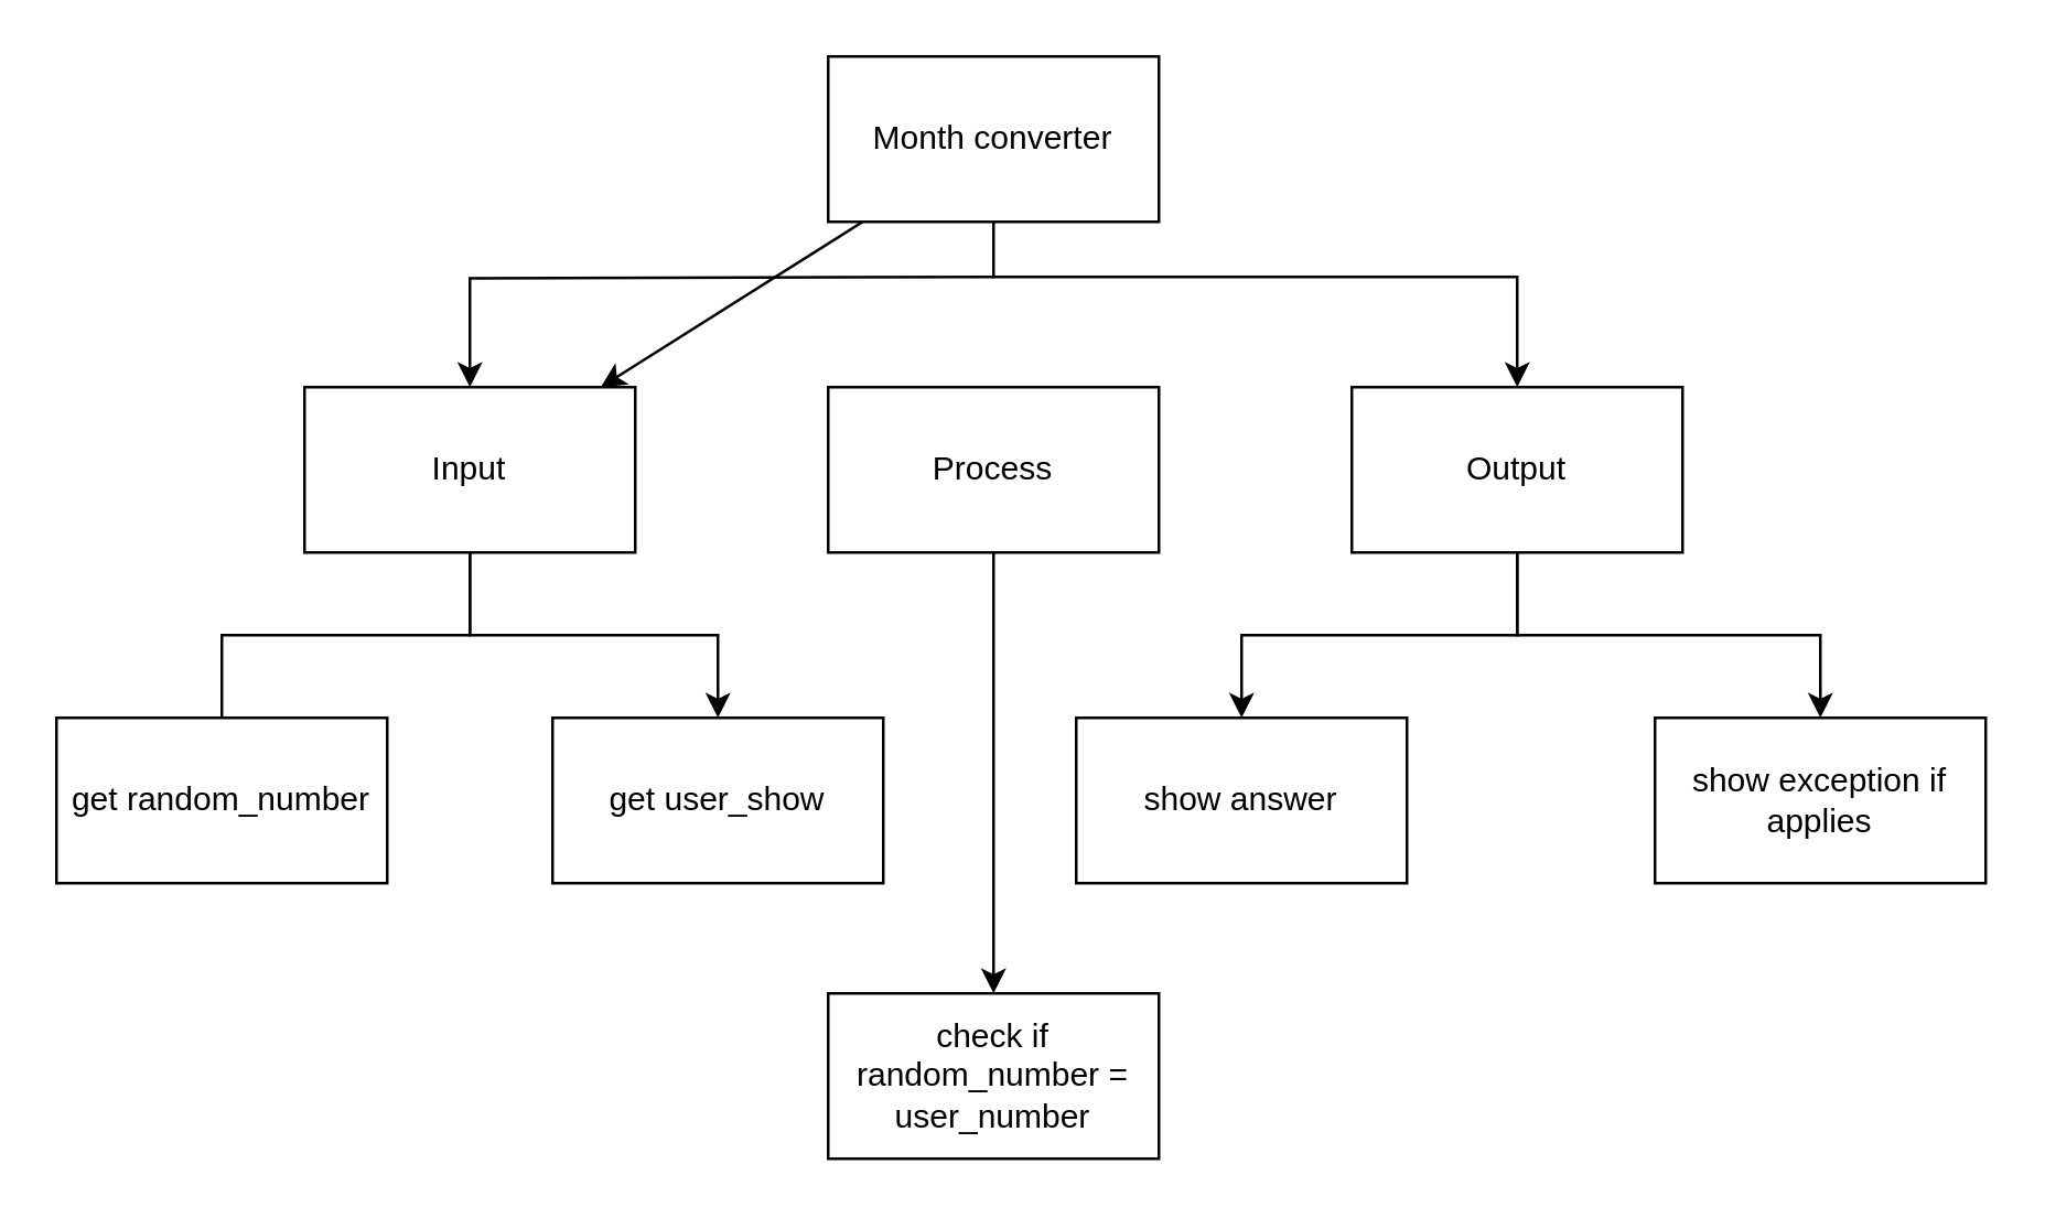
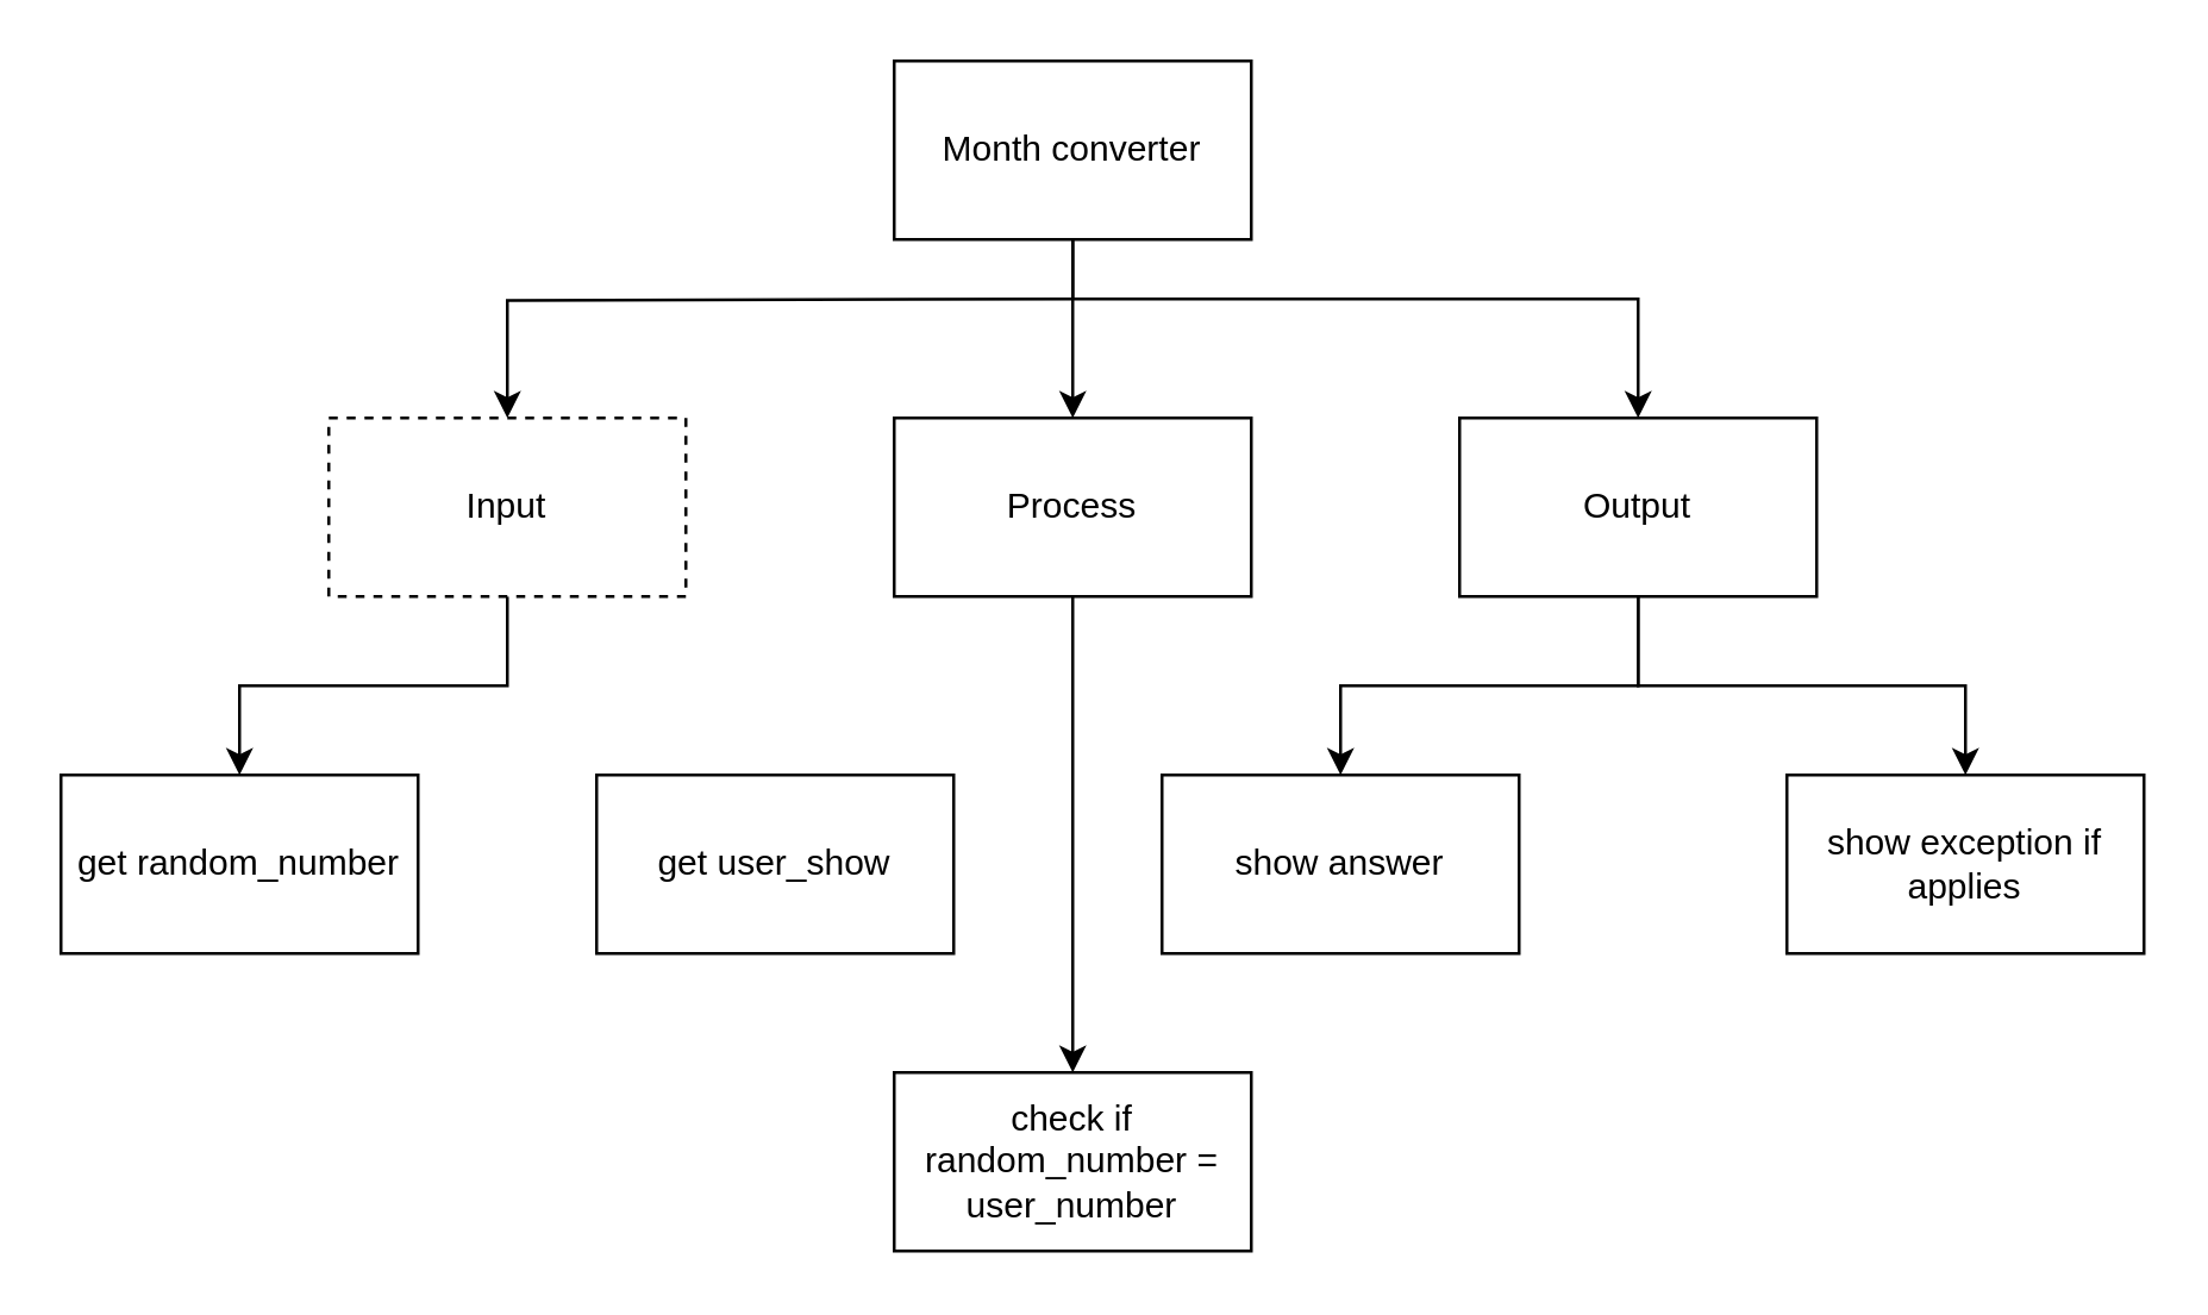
  <mxCell id="0" />
  <mxCell id="1" parent="0" />
- <mxCell id="2" style="edgeStyle=none;html=1;" parent="1" source="5" target="10" edge="1"><mxGeometry relative="1" as="geometry" /></mxCell>
+ <mxCell id="2" style="edgeStyle=none;html=1;" parent="1" source="5" target="7" edge="1"><mxGeometry relative="1" as="geometry" /></mxCell>
  <mxCell id="3" style="edgeStyle=orthogonalEdgeStyle;html=1;entryX=0.5;entryY=0;entryDx=0;entryDy=0;rounded=0;" parent="1" target="10" edge="1"><mxGeometry relative="1" as="geometry"><mxPoint x="360" y="100" as="sourcePoint" /></mxGeometry></mxCell>
  <mxCell id="4" style="edgeStyle=orthogonalEdgeStyle;rounded=0;html=1;" parent="1" source="5" target="13" edge="1"><mxGeometry relative="1" as="geometry"><Array as="points"><mxPoint x="360" y="100" /><mxPoint x="550" y="100" /></Array></mxGeometry></mxCell>
  <mxCell id="5" value="Month converter" style="rounded=0;whiteSpace=wrap;html=1;" parent="1" vertex="1"><mxGeometry x="300" y="20" width="120" height="60" as="geometry" /></mxCell>
  <mxCell id="6" style="edgeStyle=none;html=1;entryX=0.5;entryY=0;entryDx=0;entryDy=0;" parent="1" source="7" target="16" edge="1"><mxGeometry relative="1" as="geometry" /></mxCell>
  <mxCell id="7" value="Process" style="rounded=0;whiteSpace=wrap;html=1;" parent="1" vertex="1"><mxGeometry x="300" y="140" width="120" height="60" as="geometry" /></mxCell>
- <mxCell id="8" style="edgeStyle=orthogonalEdgeStyle;rounded=0;html=1;endArrow=none;" parent="1" source="10" target="14" edge="1"><mxGeometry relative="1" as="geometry" /></mxCell>
- <mxCell id="9" style="edgeStyle=orthogonalEdgeStyle;html=1;entryX=0.5;entryY=0;entryDx=0;entryDy=0;rounded=0;" edge="1" parent="1" source="10" target="17"><mxGeometry relative="1" as="geometry" /></mxCell>
- <mxCell id="10" value="Input" style="rounded=0;whiteSpace=wrap;html=1;" parent="1" vertex="1"><mxGeometry x="110" y="140" width="120" height="60" as="geometry" /></mxCell>
+ <mxCell id="8" style="edgeStyle=orthogonalEdgeStyle;rounded=0;html=1;" parent="1" source="10" target="14" edge="1"><mxGeometry relative="1" as="geometry" /></mxCell>
+ <mxCell id="10" value="Input" style="rounded=0;whiteSpace=wrap;html=1;dashed=1;" parent="1" vertex="1"><mxGeometry x="110" y="140" width="120" height="60" as="geometry" /></mxCell>
  <mxCell id="11" style="edgeStyle=orthogonalEdgeStyle;rounded=0;html=1;" parent="1" source="13" target="15" edge="1"><mxGeometry relative="1" as="geometry" /></mxCell>
  <mxCell id="12" style="edgeStyle=orthogonalEdgeStyle;rounded=0;html=1;entryX=0.5;entryY=0;entryDx=0;entryDy=0;" edge="1" parent="1" source="13" target="18"><mxGeometry relative="1" as="geometry" /></mxCell>
  <mxCell id="13" value="Output" style="rounded=0;whiteSpace=wrap;html=1;" parent="1" vertex="1"><mxGeometry x="490" y="140" width="120" height="60" as="geometry" /></mxCell>
  <mxCell id="14" value="get random_number" style="rounded=0;whiteSpace=wrap;html=1;" parent="1" vertex="1"><mxGeometry x="20" y="260" width="120" height="60" as="geometry" /></mxCell>
  <mxCell id="15" value="show answer" style="rounded=0;whiteSpace=wrap;html=1;" parent="1" vertex="1"><mxGeometry x="390" y="260" width="120" height="60" as="geometry" /></mxCell>
  <mxCell id="16" value="check if random_number = user_number" style="rounded=0;whiteSpace=wrap;html=1;" parent="1" vertex="1"><mxGeometry x="300" y="360" width="120" height="60" as="geometry" /></mxCell>
  <mxCell id="17" value="get user_show" style="rounded=0;whiteSpace=wrap;html=1;" vertex="1" parent="1"><mxGeometry x="200" y="260" width="120" height="60" as="geometry" /></mxCell>
  <mxCell id="18" value="show exception if applies" style="rounded=0;whiteSpace=wrap;html=1;" vertex="1" parent="1"><mxGeometry x="600" y="260" width="120" height="60" as="geometry" /></mxCell>
